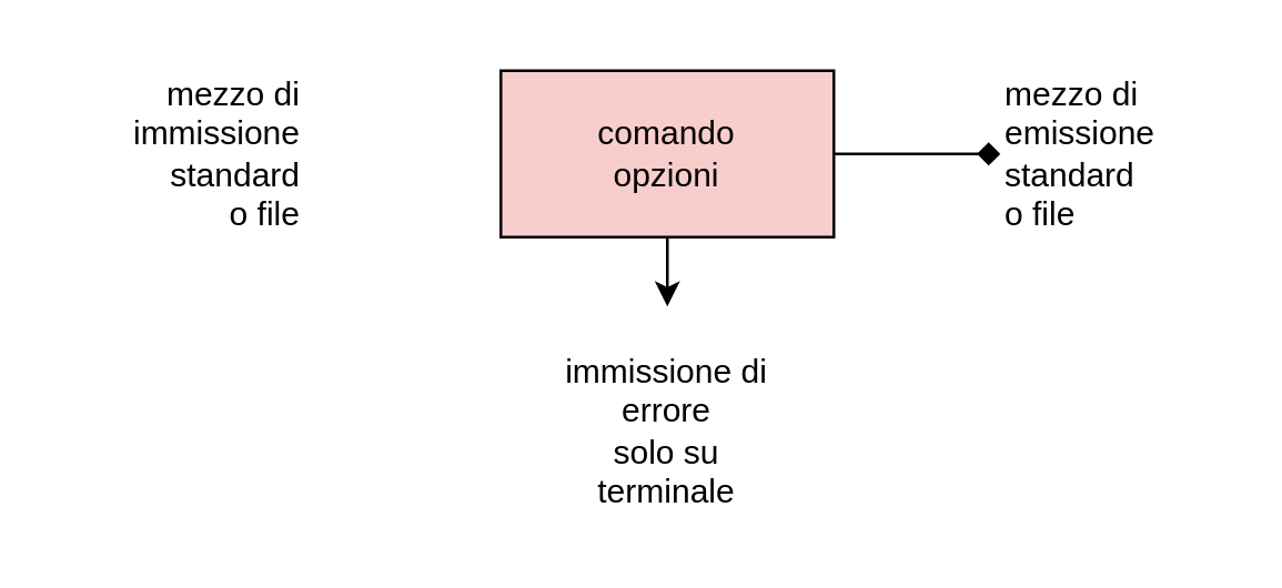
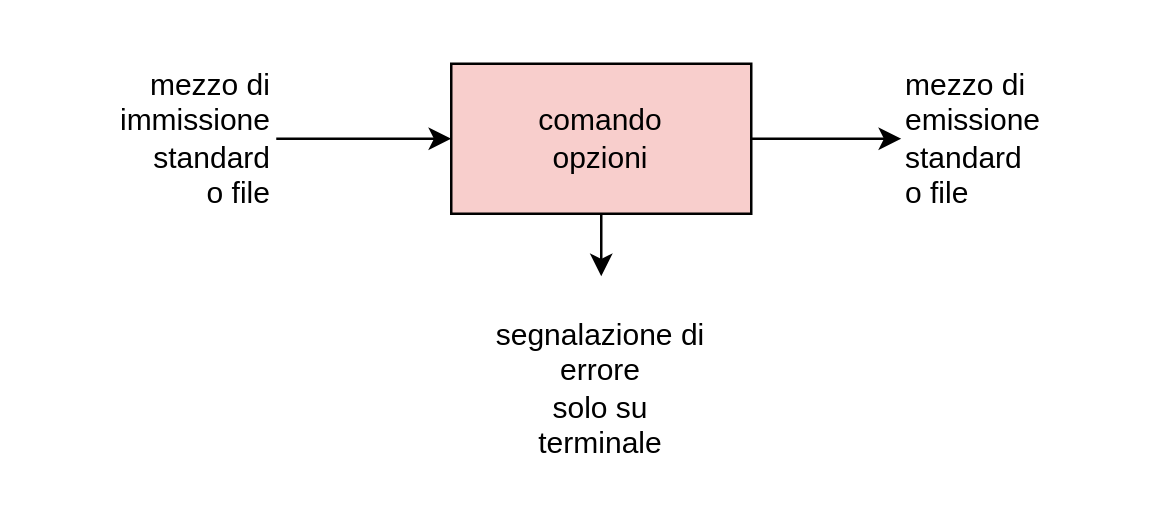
  <mxCell id="0" />
  <mxCell id="1" parent="0" />
+ <mxCell id="2" value="" style="edgeStyle=orthogonalEdgeStyle;rounded=0;orthogonalLoop=1;jettySize=auto;html=1;" edge="1" parent="1" source="3" target="6"><mxGeometry relative="1" as="geometry" /></mxCell>
  <mxCell id="3" value="&lt;div style=&quot;&quot;&gt;&lt;span style=&quot;background-color: initial;&quot;&gt;mezzo di&lt;/span&gt;&lt;/div&gt;&lt;div style=&quot;&quot;&gt;&lt;span style=&quot;background-color: initial;&quot;&gt;immissione&lt;/span&gt;&lt;/div&gt;&lt;div style=&quot;&quot;&gt;&lt;span style=&quot;background-color: initial;&quot;&gt;standard&lt;/span&gt;&lt;/div&gt;&lt;div style=&quot;&quot;&gt;&lt;span style=&quot;background-color: initial;&quot;&gt;o file&lt;/span&gt;&lt;/div&gt;" style="text;whiteSpace=wrap;html=1;align=right;" vertex="1" parent="1"><mxGeometry x="20" y="20" width="90" height="70" as="geometry" /></mxCell>
- <mxCell id="4" style="edgeStyle=orthogonalEdgeStyle;rounded=0;orthogonalLoop=1;jettySize=auto;html=1;endArrow=diamond;" edge="1" parent="1" source="6" target="7"><mxGeometry relative="1" as="geometry" /></mxCell>
+ <mxCell id="4" style="edgeStyle=orthogonalEdgeStyle;rounded=0;orthogonalLoop=1;jettySize=auto;html=1;" edge="1" parent="1" source="6" target="7"><mxGeometry relative="1" as="geometry" /></mxCell>
  <mxCell id="5" style="edgeStyle=orthogonalEdgeStyle;rounded=0;orthogonalLoop=1;jettySize=auto;html=1;" edge="1" parent="1" source="6"><mxGeometry relative="1" as="geometry"><mxPoint x="240" y="110" as="targetPoint" /></mxGeometry></mxCell>
  <mxCell id="6" value="&lt;div&gt;comando&lt;/div&gt;&lt;div&gt;opzioni&lt;/div&gt;" style="rounded=0;whiteSpace=wrap;html=1;fillColor=#f8cecc;" vertex="1" parent="1"><mxGeometry x="180" y="25" width="120" height="60" as="geometry" /></mxCell>
  <mxCell id="7" value="mezzo di&#10;emissione&#10;standard&#10;o file" style="text;whiteSpace=wrap;html=1;" vertex="1" parent="1"><mxGeometry x="360" y="20" width="80" height="70" as="geometry" /></mxCell>
- <mxCell id="8" value="immissione di&lt;br&gt;errore&lt;br&gt;solo su&lt;br&gt;terminale" style="text;whiteSpace=wrap;html=1;align=center;" vertex="1" parent="1"><mxGeometry x="185" y="120" width="110" height="70" as="geometry" /></mxCell>
+ <mxCell id="8" value="segnalazione di&lt;br&gt;errore&lt;br&gt;solo su&lt;br&gt;terminale" style="text;whiteSpace=wrap;html=1;align=center;" vertex="1" parent="1"><mxGeometry x="185" y="120" width="110" height="70" as="geometry" /></mxCell>
